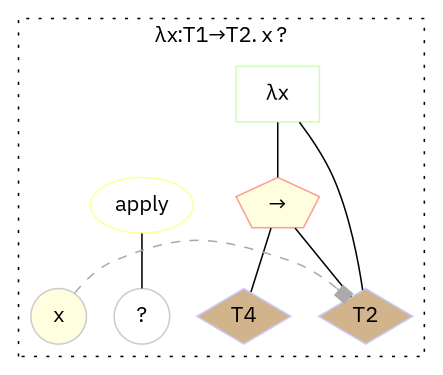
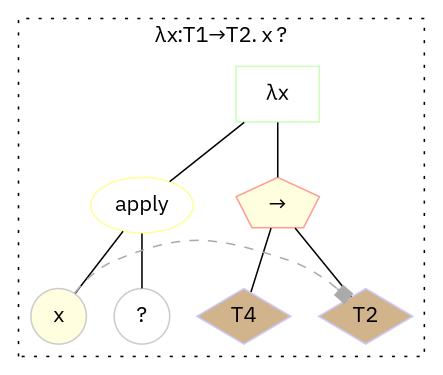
  digraph {
    fontname="IBM Plex Sans"
    node [color="#CACAFF" fillcolor=white fontname="IBM Plex Sans" shape=diamond style=filled]
    edge [dir=none fontname="IBM Plex Sans"]
    n1 [color="#CAFEB8" label="&lambda;x" shape=box]
    n2 [color="#FF9C94" fillcolor=lightyellow label="&rarr;" shape=pentagon]
    n3 [color="#FFFF99" label=apply shape=oval]
    n4 [fillcolor=tan label=T4]
    n5 [fillcolor=tan label=T2]
    n6 [color="#CCCCCC" fillcolor=lightyellow label=x shape=circle]
    n7 [color="#CCCCCC" label="?" shape=circle]
    subgraph cluster_1 {
      label="&lambda;x:T1&rarr;T2. x ?"
      style=dotted
      n1
      n2
      n3
      n4
      n5
      n6
      n7
    }
    subgraph cluster_2 {
      label="&Gamma;"
      style=dotted
    }
    n1 -> n2
-   n1 -> n5
+   n1 -> n3
    n2 -> n4
    n2 -> n5
+   n3 -> n6
    n3 -> n7
    n6 -> n5 [arrowhead=box color="#AAAAAA" constraint=false style=dashed dir=""]
  }
